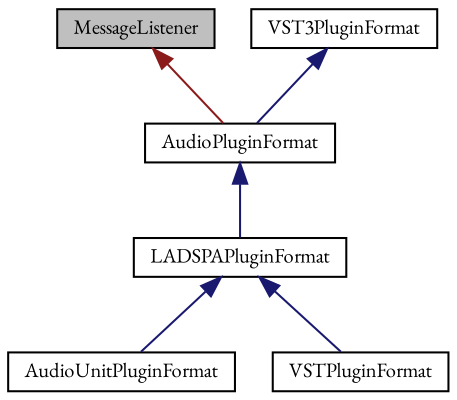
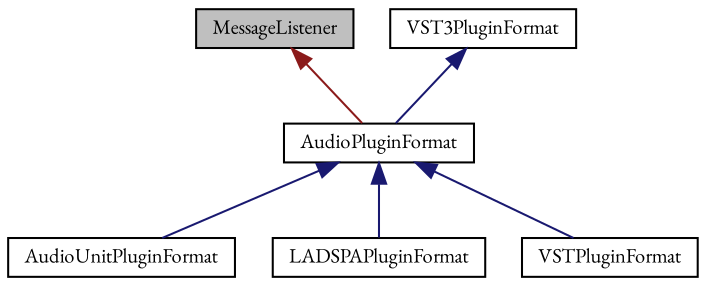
  digraph {
    fontname="EB Garamond"
    node [color=black fontname="EB Garamond" fontsize=10 shape=record]
    edge [color=midnightblue dir=back fontname="EB Garamond" fontsize=10 labelfontname=Helvetica labelfontsize=10 style=solid]
    n1 [fillcolor=grey75 fontcolor=black height=0.2 label=MessageListener style=filled width=0.4]
    n2 [height=0.2 label=AudioPluginFormat width=0.4]
    n3 [height=0.2 label=AudioUnitPluginFormat width=0.4]
    n4 [height=0.2 label=LADSPAPluginFormat width=0.4]
    n5 [height=0.2 label=VSTPluginFormat width=0.4]
    n6 [height=0.2 label=VST3PluginFormat width=0.4]
    n1 -> n2 [color=firebrick4]
-   n4 -> n3
+   n2 -> n3
    n2 -> n4
-   n4 -> n5
+   n2 -> n5
    n6 -> n2
  }
